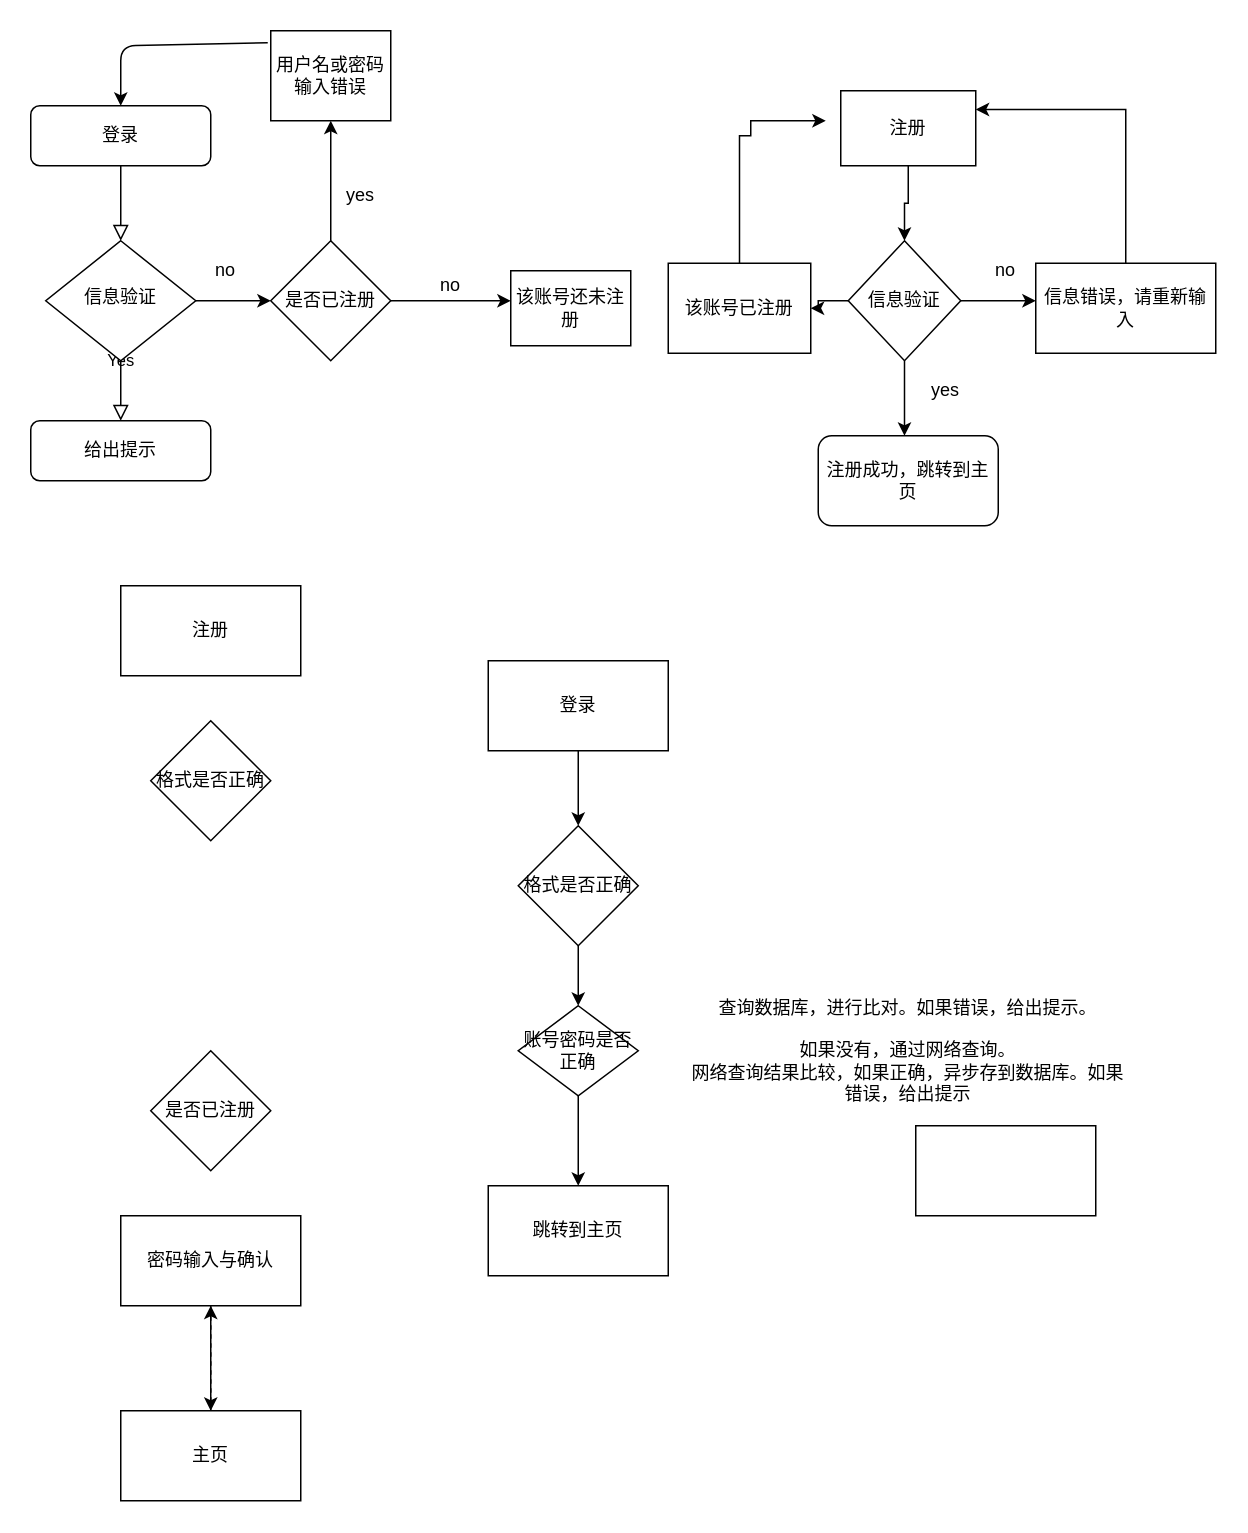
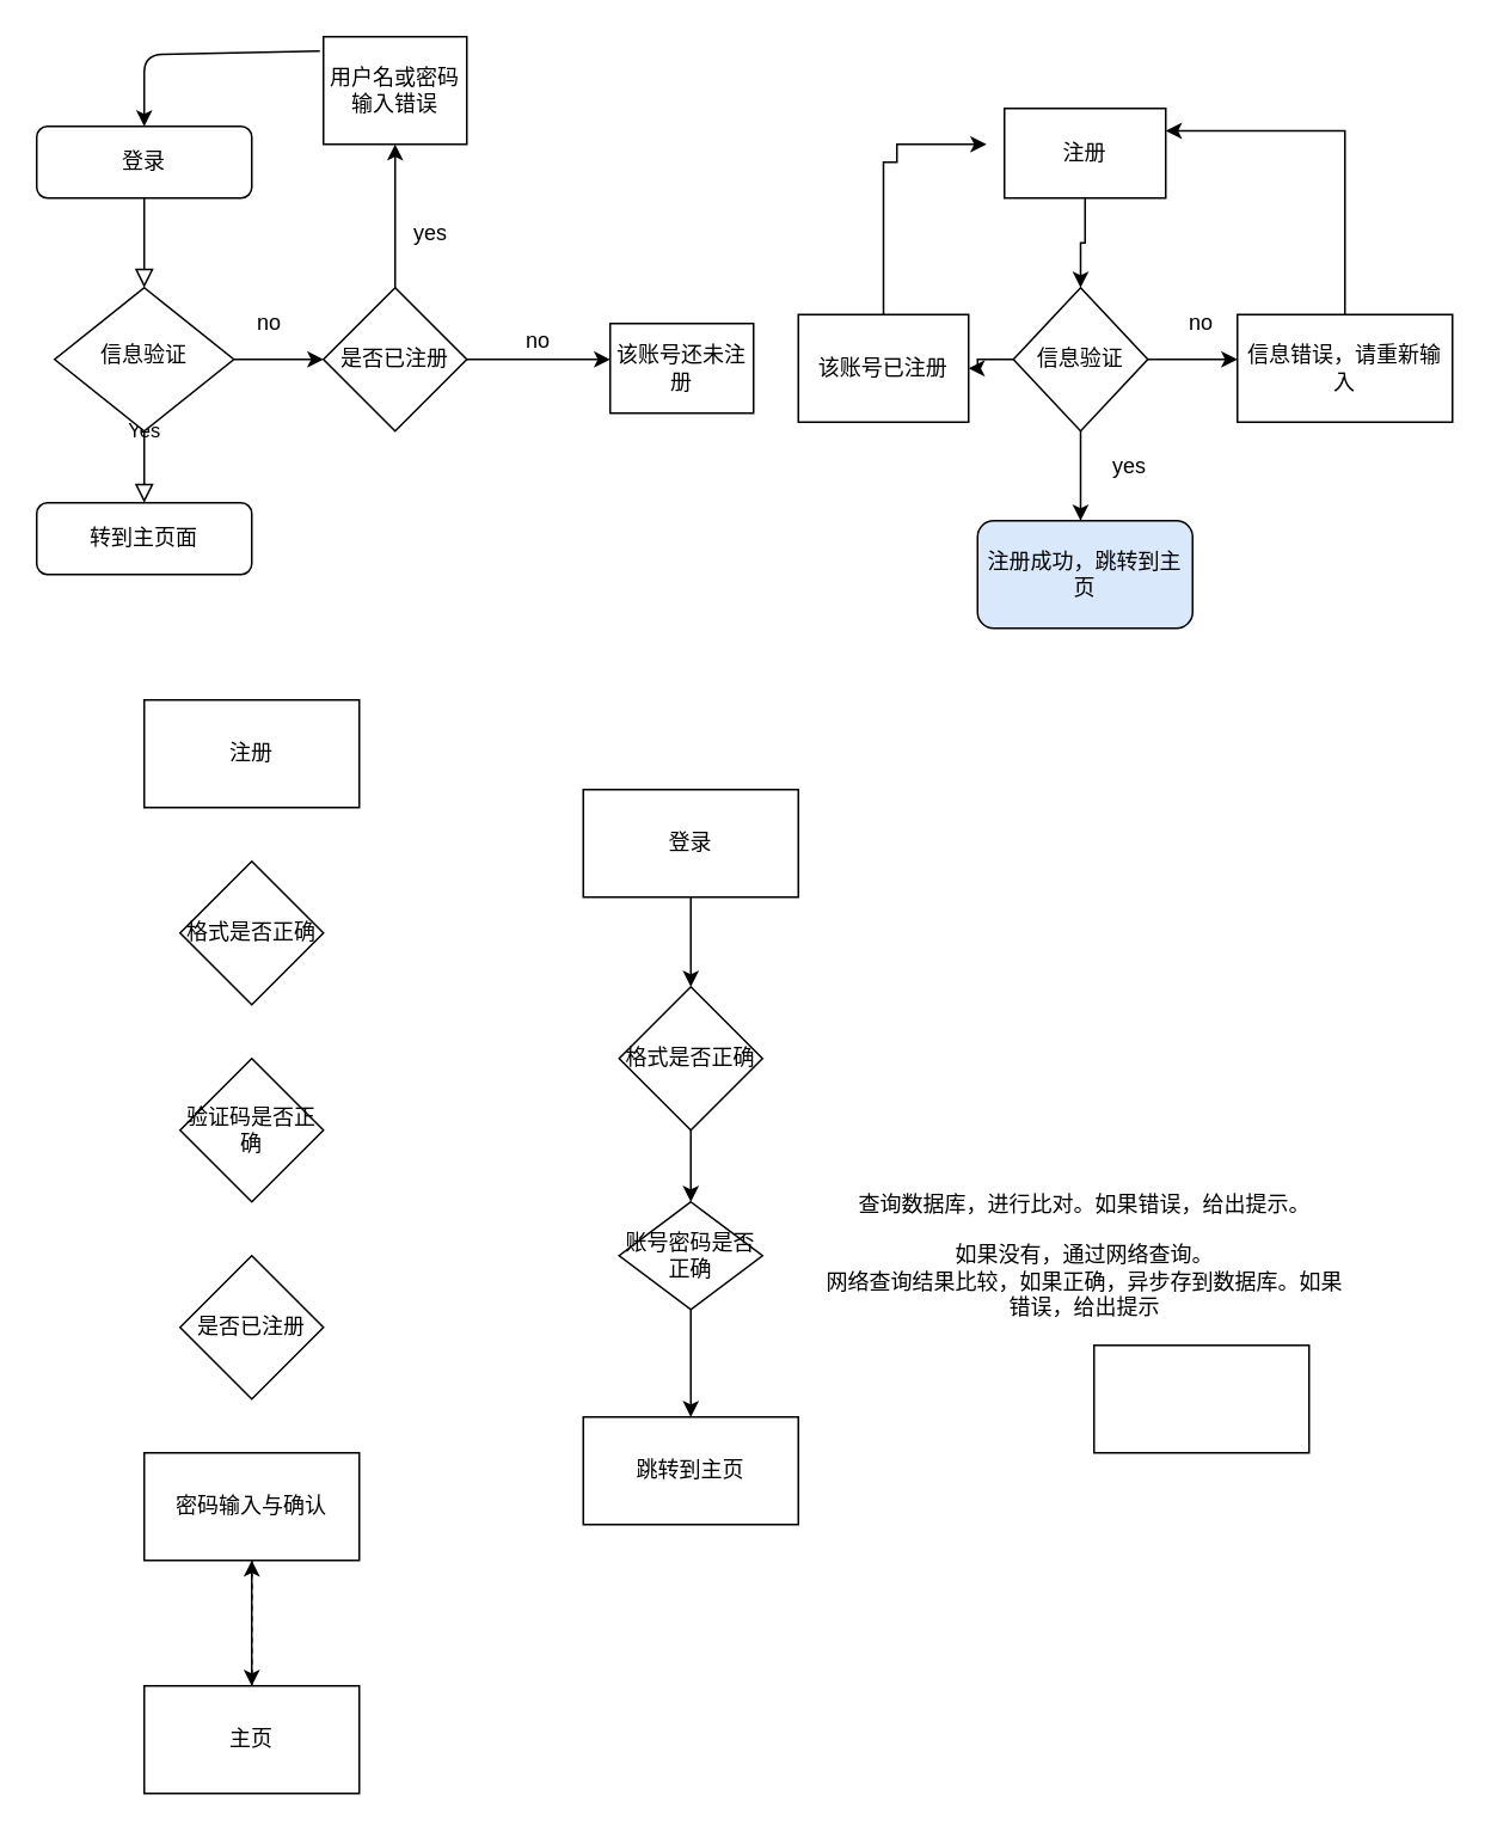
  <mxCell id="0" />
  <mxCell id="1" parent="0" />
  <mxCell id="2" value="" style="rounded=0;html=1;jettySize=auto;orthogonalLoop=1;fontSize=11;endArrow=block;endFill=0;endSize=8;strokeWidth=1;shadow=0;labelBackgroundColor=none;edgeStyle=orthogonalEdgeStyle;" parent="1" source="3" target="6" edge="1"><mxGeometry relative="1" as="geometry" /></mxCell>
  <mxCell id="3" value="登录" style="rounded=1;whiteSpace=wrap;html=1;fontSize=12;glass=0;strokeWidth=1;shadow=0;" parent="1" vertex="1"><mxGeometry x="20" y="70" width="120" height="40" as="geometry" /></mxCell>
  <mxCell id="4" value="Yes" style="rounded=0;html=1;jettySize=auto;orthogonalLoop=1;fontSize=11;endArrow=block;endFill=0;endSize=8;strokeWidth=1;shadow=0;labelBackgroundColor=none;edgeStyle=orthogonalEdgeStyle;" parent="1" source="6" edge="1"><mxGeometry y="20" relative="1" as="geometry"><mxPoint as="offset" /><mxPoint x="80" y="280" as="targetPoint" /></mxGeometry></mxCell>
  <mxCell id="5" style="edgeStyle=orthogonalEdgeStyle;rounded=0;orthogonalLoop=1;jettySize=auto;html=1;entryX=0;entryY=0.5;entryDx=0;entryDy=0;" edge="1" parent="1" source="6" target="10"><mxGeometry relative="1" as="geometry" /></mxCell>
  <mxCell id="6" value="信息验证" style="rhombus;whiteSpace=wrap;html=1;shadow=0;fontFamily=Helvetica;fontSize=12;align=center;strokeWidth=1;spacing=6;spacingTop=-4;" parent="1" vertex="1"><mxGeometry x="30" y="160" width="100" height="80" as="geometry" /></mxCell>
- <mxCell id="7" value="给出提示" style="rounded=1;whiteSpace=wrap;html=1;fontSize=12;glass=0;strokeWidth=1;shadow=0;" parent="1" vertex="1"><mxGeometry x="20" y="280" width="120" height="40" as="geometry" /></mxCell>
+ <mxCell id="7" value="转到主页面" style="rounded=1;whiteSpace=wrap;html=1;fontSize=12;glass=0;strokeWidth=1;shadow=0;" parent="1" vertex="1"><mxGeometry x="20" y="280" width="120" height="40" as="geometry" /></mxCell>
  <mxCell id="8" value="" style="edgeStyle=orthogonalEdgeStyle;rounded=0;orthogonalLoop=1;jettySize=auto;html=1;" edge="1" parent="1" source="10"><mxGeometry relative="1" as="geometry"><mxPoint x="220" y="80" as="targetPoint" /></mxGeometry></mxCell>
  <mxCell id="9" value="" style="edgeStyle=orthogonalEdgeStyle;rounded=0;orthogonalLoop=1;jettySize=auto;html=1;" edge="1" parent="1" source="10"><mxGeometry relative="1" as="geometry"><mxPoint x="340" y="200" as="targetPoint" /></mxGeometry></mxCell>
  <mxCell id="10" value="是否已注册" style="rhombus;whiteSpace=wrap;html=1;" vertex="1" parent="1"><mxGeometry x="180" y="160" width="80" height="80" as="geometry" /></mxCell>
  <mxCell id="11" value="yes" style="text;html=1;strokeColor=none;fillColor=none;align=center;verticalAlign=middle;whiteSpace=wrap;rounded=0;" vertex="1" parent="1"><mxGeometry x="220" y="120" width="40" height="20" as="geometry" /></mxCell>
  <mxCell id="12" value="no" style="text;html=1;strokeColor=none;fillColor=none;align=center;verticalAlign=middle;whiteSpace=wrap;rounded=0;" vertex="1" parent="1"><mxGeometry x="280" y="180" width="40" height="20" as="geometry" /></mxCell>
  <mxCell id="13" value="该账号还未注册" style="rounded=0;whiteSpace=wrap;html=1;" vertex="1" parent="1"><mxGeometry x="340" y="180" width="80" height="50" as="geometry" /></mxCell>
  <mxCell id="14" value="用户名或密码输入错误" style="rounded=0;whiteSpace=wrap;html=1;" vertex="1" parent="1"><mxGeometry x="180" y="20" width="80" height="60" as="geometry" /></mxCell>
  <mxCell id="15" value="" style="endArrow=classic;html=1;exitX=-0.025;exitY=0.133;exitDx=0;exitDy=0;entryX=0.5;entryY=0;entryDx=0;entryDy=0;exitPerimeter=0;" edge="1" parent="1" source="14" target="3"><mxGeometry width="50" height="50" relative="1" as="geometry"><mxPoint x="130" y="60" as="sourcePoint" /><mxPoint x="80" y="60" as="targetPoint" /><Array as="points"><mxPoint x="80" y="30" /></Array></mxGeometry></mxCell>
  <mxCell id="16" style="edgeStyle=orthogonalEdgeStyle;rounded=0;orthogonalLoop=1;jettySize=auto;html=1;" edge="1" parent="1" source="17" target="21"><mxGeometry relative="1" as="geometry" /></mxCell>
  <mxCell id="17" value="注册" style="rounded=0;whiteSpace=wrap;html=1;" vertex="1" parent="1"><mxGeometry x="560" y="60" width="90" height="50" as="geometry" /></mxCell>
  <mxCell id="18" style="edgeStyle=orthogonalEdgeStyle;rounded=0;orthogonalLoop=1;jettySize=auto;html=1;" edge="1" parent="1" source="21"><mxGeometry relative="1" as="geometry"><mxPoint x="690" y="200" as="targetPoint" /></mxGeometry></mxCell>
  <mxCell id="19" style="edgeStyle=orthogonalEdgeStyle;rounded=0;orthogonalLoop=1;jettySize=auto;html=1;" edge="1" parent="1" source="21"><mxGeometry relative="1" as="geometry"><mxPoint x="602.5" y="290" as="targetPoint" /></mxGeometry></mxCell>
  <mxCell id="20" style="edgeStyle=orthogonalEdgeStyle;rounded=0;orthogonalLoop=1;jettySize=auto;html=1;entryX=1;entryY=0.5;entryDx=0;entryDy=0;" edge="1" parent="1" source="21" target="29"><mxGeometry relative="1" as="geometry" /></mxCell>
  <mxCell id="21" value="信息验证" style="rhombus;whiteSpace=wrap;html=1;" vertex="1" parent="1"><mxGeometry x="565" y="160" width="75" height="80" as="geometry" /></mxCell>
  <mxCell id="22" value="no" style="text;html=1;strokeColor=none;fillColor=none;align=center;verticalAlign=middle;whiteSpace=wrap;rounded=0;" vertex="1" parent="1"><mxGeometry x="130" y="170" width="40" height="20" as="geometry" /></mxCell>
  <mxCell id="23" value="yes" style="text;html=1;strokeColor=none;fillColor=none;align=center;verticalAlign=middle;whiteSpace=wrap;rounded=0;" vertex="1" parent="1"><mxGeometry x="610" y="250" width="40" height="20" as="geometry" /></mxCell>
  <mxCell id="24" value="no" style="text;html=1;strokeColor=none;fillColor=none;align=center;verticalAlign=middle;whiteSpace=wrap;rounded=0;" vertex="1" parent="1"><mxGeometry x="650" y="170" width="40" height="20" as="geometry" /></mxCell>
- <mxCell id="25" value="注册成功，跳转到主页" style="rounded=1;whiteSpace=wrap;html=1;" vertex="1" parent="1"><mxGeometry x="545" y="290" width="120" height="60" as="geometry" /></mxCell>
+ <mxCell id="25" value="注册成功，跳转到主页" style="rounded=1;whiteSpace=wrap;html=1;fillColor=#dae8fc;" vertex="1" parent="1"><mxGeometry x="545" y="290" width="120" height="60" as="geometry" /></mxCell>
  <mxCell id="26" style="edgeStyle=orthogonalEdgeStyle;rounded=0;orthogonalLoop=1;jettySize=auto;html=1;entryX=1;entryY=0.25;entryDx=0;entryDy=0;" edge="1" parent="1" source="27" target="17"><mxGeometry relative="1" as="geometry"><mxPoint x="750" y="80" as="targetPoint" /><Array as="points"><mxPoint x="750" y="72" /></Array></mxGeometry></mxCell>
  <mxCell id="27" value="信息错误，请重新输入" style="rounded=0;whiteSpace=wrap;html=1;" vertex="1" parent="1"><mxGeometry x="690" y="175" width="120" height="60" as="geometry" /></mxCell>
  <mxCell id="28" style="edgeStyle=orthogonalEdgeStyle;rounded=0;orthogonalLoop=1;jettySize=auto;html=1;" edge="1" parent="1" source="29"><mxGeometry relative="1" as="geometry"><mxPoint x="550" y="80" as="targetPoint" /><Array as="points"><mxPoint x="493" y="90" /><mxPoint x="500" y="90" /><mxPoint x="500" y="80" /></Array></mxGeometry></mxCell>
  <mxCell id="29" value="该账号已注册" style="rounded=0;whiteSpace=wrap;html=1;" vertex="1" parent="1"><mxGeometry x="445" y="175" width="95" height="60" as="geometry" /></mxCell>
  <mxCell id="30" style="edgeStyle=orthogonalEdgeStyle;rounded=0;orthogonalLoop=1;jettySize=auto;html=1;entryX=0.5;entryY=0;entryDx=0;entryDy=0;" edge="1" parent="1" source="31" target="33"><mxGeometry relative="1" as="geometry" /></mxCell>
  <mxCell id="31" value="登录" style="rounded=0;whiteSpace=wrap;html=1;" vertex="1" parent="1"><mxGeometry x="325" y="440" width="120" height="60" as="geometry" /></mxCell>
  <mxCell id="32" style="edgeStyle=orthogonalEdgeStyle;rounded=0;orthogonalLoop=1;jettySize=auto;html=1;" edge="1" parent="1" source="33" target="35"><mxGeometry relative="1" as="geometry" /></mxCell>
  <mxCell id="33" value="格式是否正确" style="rhombus;whiteSpace=wrap;html=1;" vertex="1" parent="1"><mxGeometry x="345" y="550" width="80" height="80" as="geometry" /></mxCell>
  <mxCell id="34" style="edgeStyle=orthogonalEdgeStyle;rounded=0;orthogonalLoop=1;jettySize=auto;html=1;entryX=0.5;entryY=0;entryDx=0;entryDy=0;" edge="1" parent="1" source="35"><mxGeometry relative="1" as="geometry"><mxPoint x="385" y="790" as="targetPoint" /></mxGeometry></mxCell>
  <mxCell id="35" value="账号密码是否正确" style="rhombus;whiteSpace=wrap;html=1;" vertex="1" parent="1"><mxGeometry x="345" y="670" width="80" height="60" as="geometry" /></mxCell>
  <mxCell id="36" value="跳转到主页" style="rounded=0;whiteSpace=wrap;html=1;" vertex="1" parent="1"><mxGeometry x="325" y="790" width="120" height="60" as="geometry" /></mxCell>
  <mxCell id="37" value="查询数据库，进行比对。如果错误，给出提示。&lt;br&gt;&lt;br&gt;如果没有，通过网络查询。&lt;br&gt;网络查询结果比较，如果正确，异步存到数据库。如果错误，给出提示" style="text;html=1;strokeColor=none;fillColor=none;align=center;verticalAlign=middle;whiteSpace=wrap;rounded=0;" vertex="1" parent="1"><mxGeometry x="460" y="690" width="290" height="20" as="geometry" /></mxCell>
  <mxCell id="38" value="注册" style="rounded=0;whiteSpace=wrap;html=1;" vertex="1" parent="1"><mxGeometry x="80" y="390" width="120" height="60" as="geometry" /></mxCell>
  <mxCell id="39" value="" style="rounded=0;whiteSpace=wrap;html=1;" vertex="1" parent="1"><mxGeometry x="610" y="750" width="120" height="60" as="geometry" /></mxCell>
  <mxCell id="40" value="格式是否正确" style="rhombus;whiteSpace=wrap;html=1;" vertex="1" parent="1"><mxGeometry x="100" y="480" width="80" height="80" as="geometry" /></mxCell>
+ <mxCell id="41" value="验证码是否正确" style="rhombus;whiteSpace=wrap;html=1;" vertex="1" parent="1"><mxGeometry x="100" y="590" width="80" height="80" as="geometry" /></mxCell>
  <mxCell id="42" style="edgeStyle=orthogonalEdgeStyle;rounded=0;orthogonalLoop=1;jettySize=auto;html=1;" edge="1" parent="1" source="43"><mxGeometry relative="1" as="geometry"><mxPoint x="140" y="940" as="targetPoint" /></mxGeometry></mxCell>
  <mxCell id="43" value="密码输入与确认" style="rounded=0;whiteSpace=wrap;html=1;" vertex="1" parent="1"><mxGeometry x="80" y="810" width="120" height="60" as="geometry" /></mxCell>
  <mxCell id="44" value="是否已注册" style="rhombus;whiteSpace=wrap;html=1;" vertex="1" parent="1"><mxGeometry x="100" y="700" width="80" height="80" as="geometry" /></mxCell>
  <mxCell id="45" value="" style="edgeStyle=orthogonalEdgeStyle;rounded=0;orthogonalLoop=1;jettySize=auto;html=1;dashed=1;" edge="1" parent="1" source="46" target="43"><mxGeometry relative="1" as="geometry" /></mxCell>
  <mxCell id="46" value="主页" style="rounded=0;whiteSpace=wrap;html=1;" vertex="1" parent="1"><mxGeometry x="80" y="940" width="120" height="60" as="geometry" /></mxCell>
